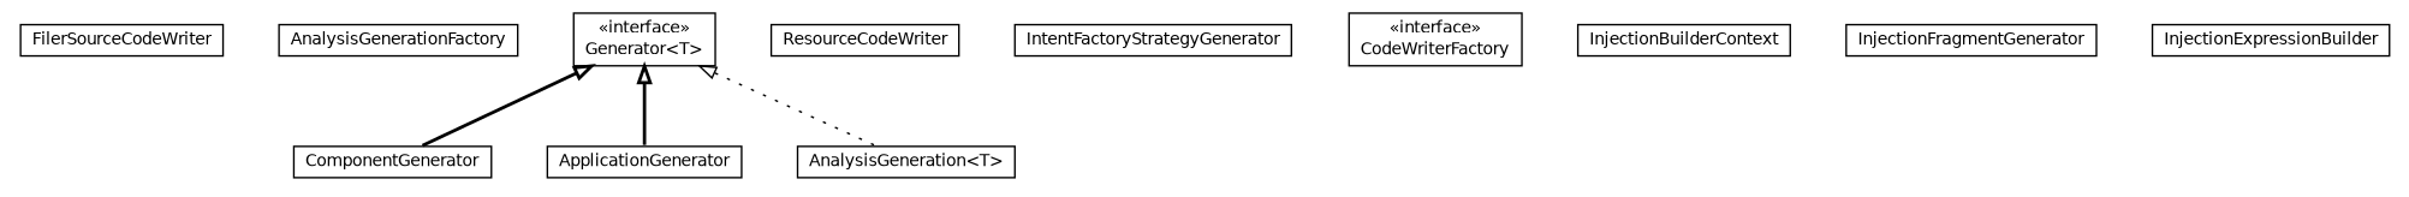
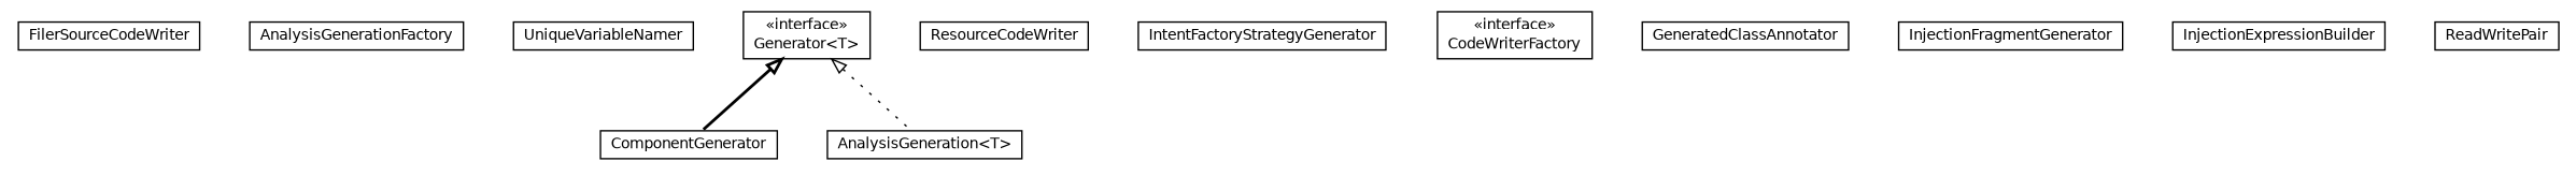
  digraph {
    nodesep=0.25
    ranksep=0.5
    node [fontcolor=black fontname=Helvetica fontsize=10.0 shape=plaintext]
    edge [arrowtail=empty dir=back fontname=Helvetica fontsize=10 headport=p labelfontname=Helvetica labelfontsize=10 style=bold tailport=p]
    n1 [label=<<table title="org.androidtransfuse.gen.FilerSourceCodeWriter" border="0" cellborder="1" cellspacing="0" cellpadding="2" port="p" href="./FilerSourceCodeWriter.html"> 		<tr><td><table border="0" cellspacing="0" cellpadding="1"> <tr><td align="center" balign="center"> FilerSourceCodeWriter </td></tr> 		</table></td></tr> 		</table>>]
    n2 [label=<<table title="org.androidtransfuse.gen.AnalysisGenerationFactory" border="0" cellborder="1" cellspacing="0" cellpadding="2" port="p" href="./AnalysisGenerationFactory.html"> 		<tr><td><table border="0" cellspacing="0" cellpadding="1"> <tr><td align="center" balign="center"> AnalysisGenerationFactory </td></tr> 		</table></td></tr> 		</table>>]
+   n3 [label=<<table title="org.androidtransfuse.gen.UniqueVariableNamer" border="0" cellborder="1" cellspacing="0" cellpadding="2" port="p" href="./UniqueVariableNamer.html"> 		<tr><td><table border="0" cellspacing="0" cellpadding="1"> <tr><td align="center" balign="center"> UniqueVariableNamer </td></tr> 		</table></td></tr> 		</table>>]
    n4 [label=<<table title="org.androidtransfuse.gen.ComponentGenerator" border="0" cellborder="1" cellspacing="0" cellpadding="2" port="p" href="./ComponentGenerator.html"> 		<tr><td><table border="0" cellspacing="0" cellpadding="1"> <tr><td align="center" balign="center"> ComponentGenerator </td></tr> 		</table></td></tr> 		</table>>]
-   n5 [label=<<table title="org.androidtransfuse.gen.ApplicationGenerator" border="0" cellborder="1" cellspacing="0" cellpadding="2" port="p" href="./ApplicationGenerator.html"> 		<tr><td><table border="0" cellspacing="0" cellpadding="1"> <tr><td align="center" balign="center"> ApplicationGenerator </td></tr> 		</table></td></tr> 		</table>>]
    n6 [label=<<table title="org.androidtransfuse.gen.ResourceCodeWriter" border="0" cellborder="1" cellspacing="0" cellpadding="2" port="p" href="./ResourceCodeWriter.html"> 		<tr><td><table border="0" cellspacing="0" cellpadding="1"> <tr><td align="center" balign="center"> ResourceCodeWriter </td></tr> 		</table></td></tr> 		</table>>]
    n7 [label=<<table title="org.androidtransfuse.gen.AnalysisGeneration" border="0" cellborder="1" cellspacing="0" cellpadding="2" port="p" href="./AnalysisGeneration.html"> 		<tr><td><table border="0" cellspacing="0" cellpadding="1"> <tr><td align="center" balign="center"> AnalysisGeneration&lt;T&gt; </td></tr> 		</table></td></tr> 		</table>>]
    n8 [label=<<table title="org.androidtransfuse.gen.IntentFactoryStrategyGenerator" border="0" cellborder="1" cellspacing="0" cellpadding="2" port="p" href="./IntentFactoryStrategyGenerator.html"> 		<tr><td><table border="0" cellspacing="0" cellpadding="1"> <tr><td align="center" balign="center"> IntentFactoryStrategyGenerator </td></tr> 		</table></td></tr> 		</table>>]
    n9 [label=<<table title="org.androidtransfuse.gen.Generator" border="0" cellborder="1" cellspacing="0" cellpadding="2" port="p" href="./Generator.html"> 		<tr><td><table border="0" cellspacing="0" cellpadding="1"> <tr><td align="center" balign="center"> &#171;interface&#187; </td></tr> <tr><td align="center" balign="center"> Generator&lt;T&gt; </td></tr> 		</table></td></tr> 		</table>>]
    n10 [label=<<table title="org.androidtransfuse.gen.CodeWriterFactory" border="0" cellborder="1" cellspacing="0" cellpadding="2" port="p" href="./CodeWriterFactory.html"> 		<tr><td><table border="0" cellspacing="0" cellpadding="1"> <tr><td align="center" balign="center"> &#171;interface&#187; </td></tr> <tr><td align="center" balign="center"> CodeWriterFactory </td></tr> 		</table></td></tr> 		</table>>]
-   n12 [label=<<table title="org.androidtransfuse.gen.InjectionBuilderContext" border="0" cellborder="1" cellspacing="0" cellpadding="2" port="p" href="./InjectionBuilderContext.html"> 		<tr><td><table border="0" cellspacing="0" cellpadding="1"> <tr><td align="center" balign="center"> InjectionBuilderContext </td></tr> 		</table></td></tr> 		</table>>]
+   n11 [label=<<table title="org.androidtransfuse.gen.GeneratedClassAnnotator" border="0" cellborder="1" cellspacing="0" cellpadding="2" port="p" href="./GeneratedClassAnnotator.html"> 		<tr><td><table border="0" cellspacing="0" cellpadding="1"> <tr><td align="center" balign="center"> GeneratedClassAnnotator </td></tr> 		</table></td></tr> 		</table>>]
    n13 [label=<<table title="org.androidtransfuse.gen.InjectionFragmentGenerator" border="0" cellborder="1" cellspacing="0" cellpadding="2" port="p" href="./InjectionFragmentGenerator.html"> 		<tr><td><table border="0" cellspacing="0" cellpadding="1"> <tr><td align="center" balign="center"> InjectionFragmentGenerator </td></tr> 		</table></td></tr> 		</table>>]
    n14 [label=<<table title="org.androidtransfuse.gen.InjectionExpressionBuilder" border="0" cellborder="1" cellspacing="0" cellpadding="2" port="p" href="./InjectionExpressionBuilder.html"> 		<tr><td><table border="0" cellspacing="0" cellpadding="1"> <tr><td align="center" balign="center"> InjectionExpressionBuilder </td></tr> 		</table></td></tr> 		</table>>]
+   n15 [label=<<table title="org.androidtransfuse.gen.ParcelableGenerator.ReadWritePair" border="0" cellborder="1" cellspacing="0" cellpadding="2" port="p" href="./ParcelableGenerator.ReadWritePair.html"> 		<tr><td><table border="0" cellspacing="0" cellpadding="1"> <tr><td align="center" balign="center"> ReadWritePair </td></tr> 		</table></td></tr> 		</table>>]
    n9 -> n4
-   n9 -> n5
    n9 -> n7 [style=dotted]
  }
